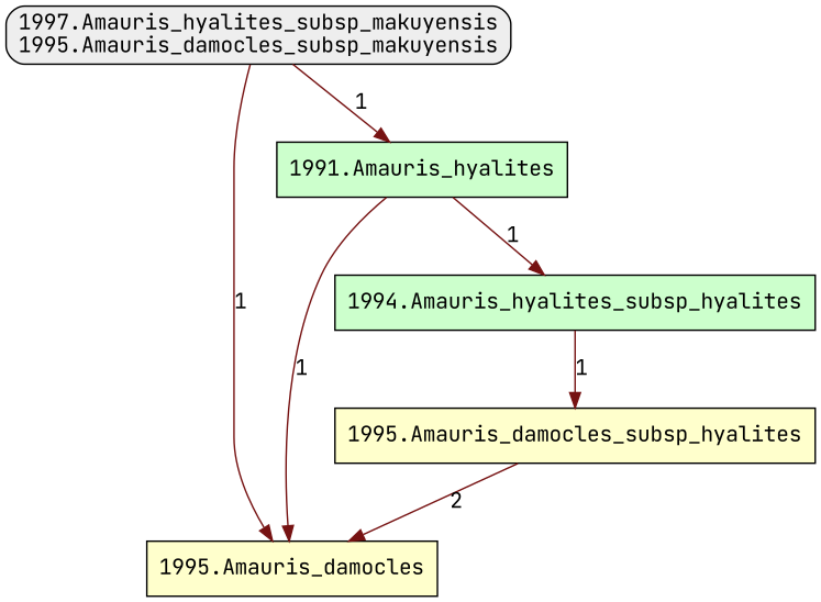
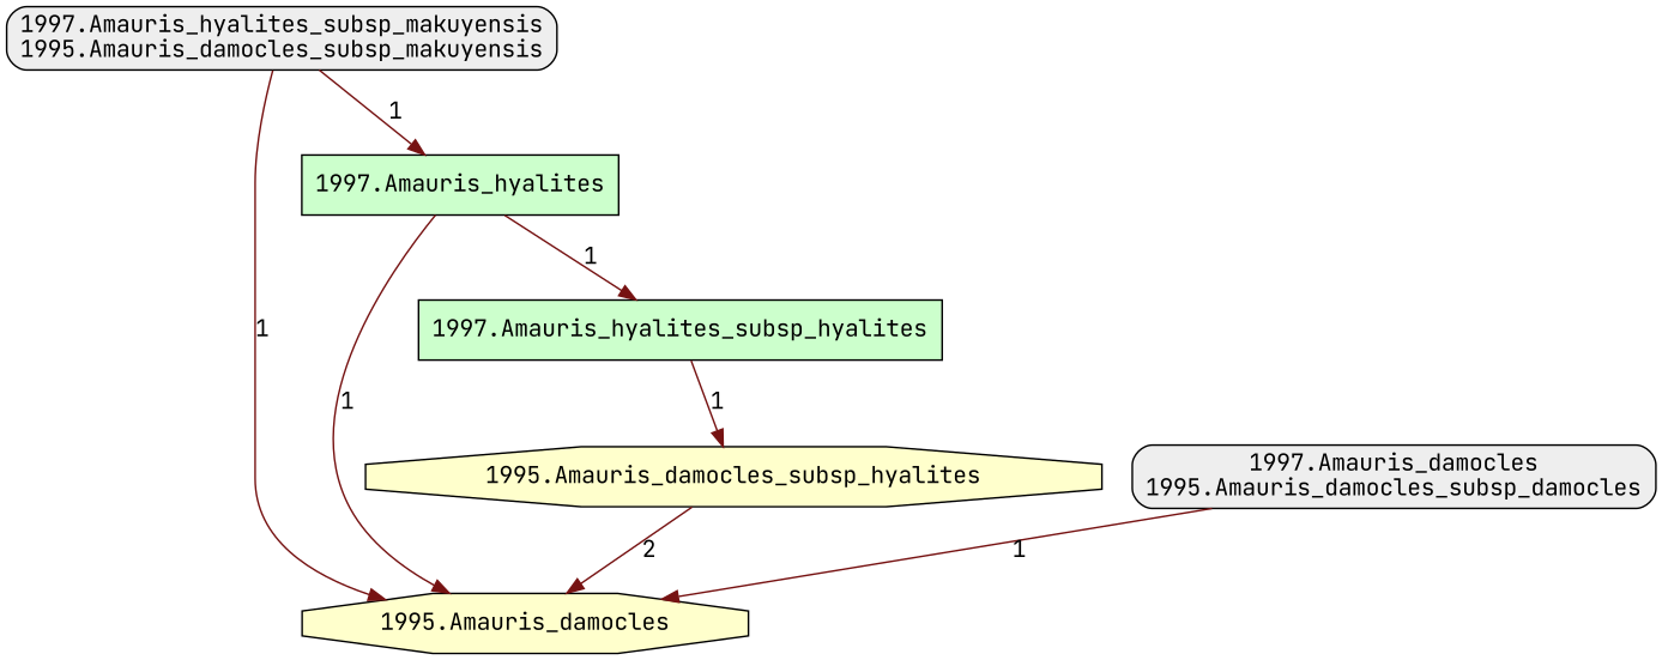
  digraph {
    fontname="JetBrains Mono"
    rankdir=TB
    node [fillcolor="#FFFFCC" fontname="JetBrains Mono" shape=box style=filled]
    edge [color="#761212" fontname="JetBrains Mono" style=filled]
-   "1995.Amauris_damocles"
-   "1995.Amauris_damocles_subsp_hyalites"
-   "1997.Amauris_hyalites" [fillcolor="#CCFFCC" label="1991.Amauris_hyalites"]
-   "1997.Amauris_hyalites_subsp_hyalites" [fillcolor="#CCFFCC" label="1994.Amauris_hyalites_subsp_hyalites"]
+   "1995.Amauris_damocles" [shape=octagon]
+   "1995.Amauris_damocles_subsp_hyalites" [shape=octagon]
+   "1997.Amauris_damocles\n1995.Amauris_damocles_subsp_damocles" [fillcolor="#EEEEEE" style="filled,rounded"]
+   "1997.Amauris_hyalites" [fillcolor="#CCFFCC"]
+   "1997.Amauris_hyalites_subsp_hyalites" [fillcolor="#CCFFCC"]
    "1997.Amauris_hyalites_subsp_makuyensis\n1995.Amauris_damocles_subsp_makuyensis" [fillcolor="#EEEEEE" style="filled,rounded"]
    "1995.Amauris_damocles_subsp_hyalites" -> "1995.Amauris_damocles" [label=2]
+   "1997.Amauris_damocles\n1995.Amauris_damocles_subsp_damocles" -> "1995.Amauris_damocles" [label=1]
    "1997.Amauris_hyalites" -> "1995.Amauris_damocles" [label=1]
    "1997.Amauris_hyalites" -> "1997.Amauris_hyalites_subsp_hyalites" [label=1]
    "1997.Amauris_hyalites_subsp_hyalites" -> "1995.Amauris_damocles_subsp_hyalites" [label=1]
    "1997.Amauris_hyalites_subsp_makuyensis\n1995.Amauris_damocles_subsp_makuyensis" -> "1995.Amauris_damocles" [label=1]
    "1997.Amauris_hyalites_subsp_makuyensis\n1995.Amauris_damocles_subsp_makuyensis" -> "1997.Amauris_hyalites" [label=1]
  }
